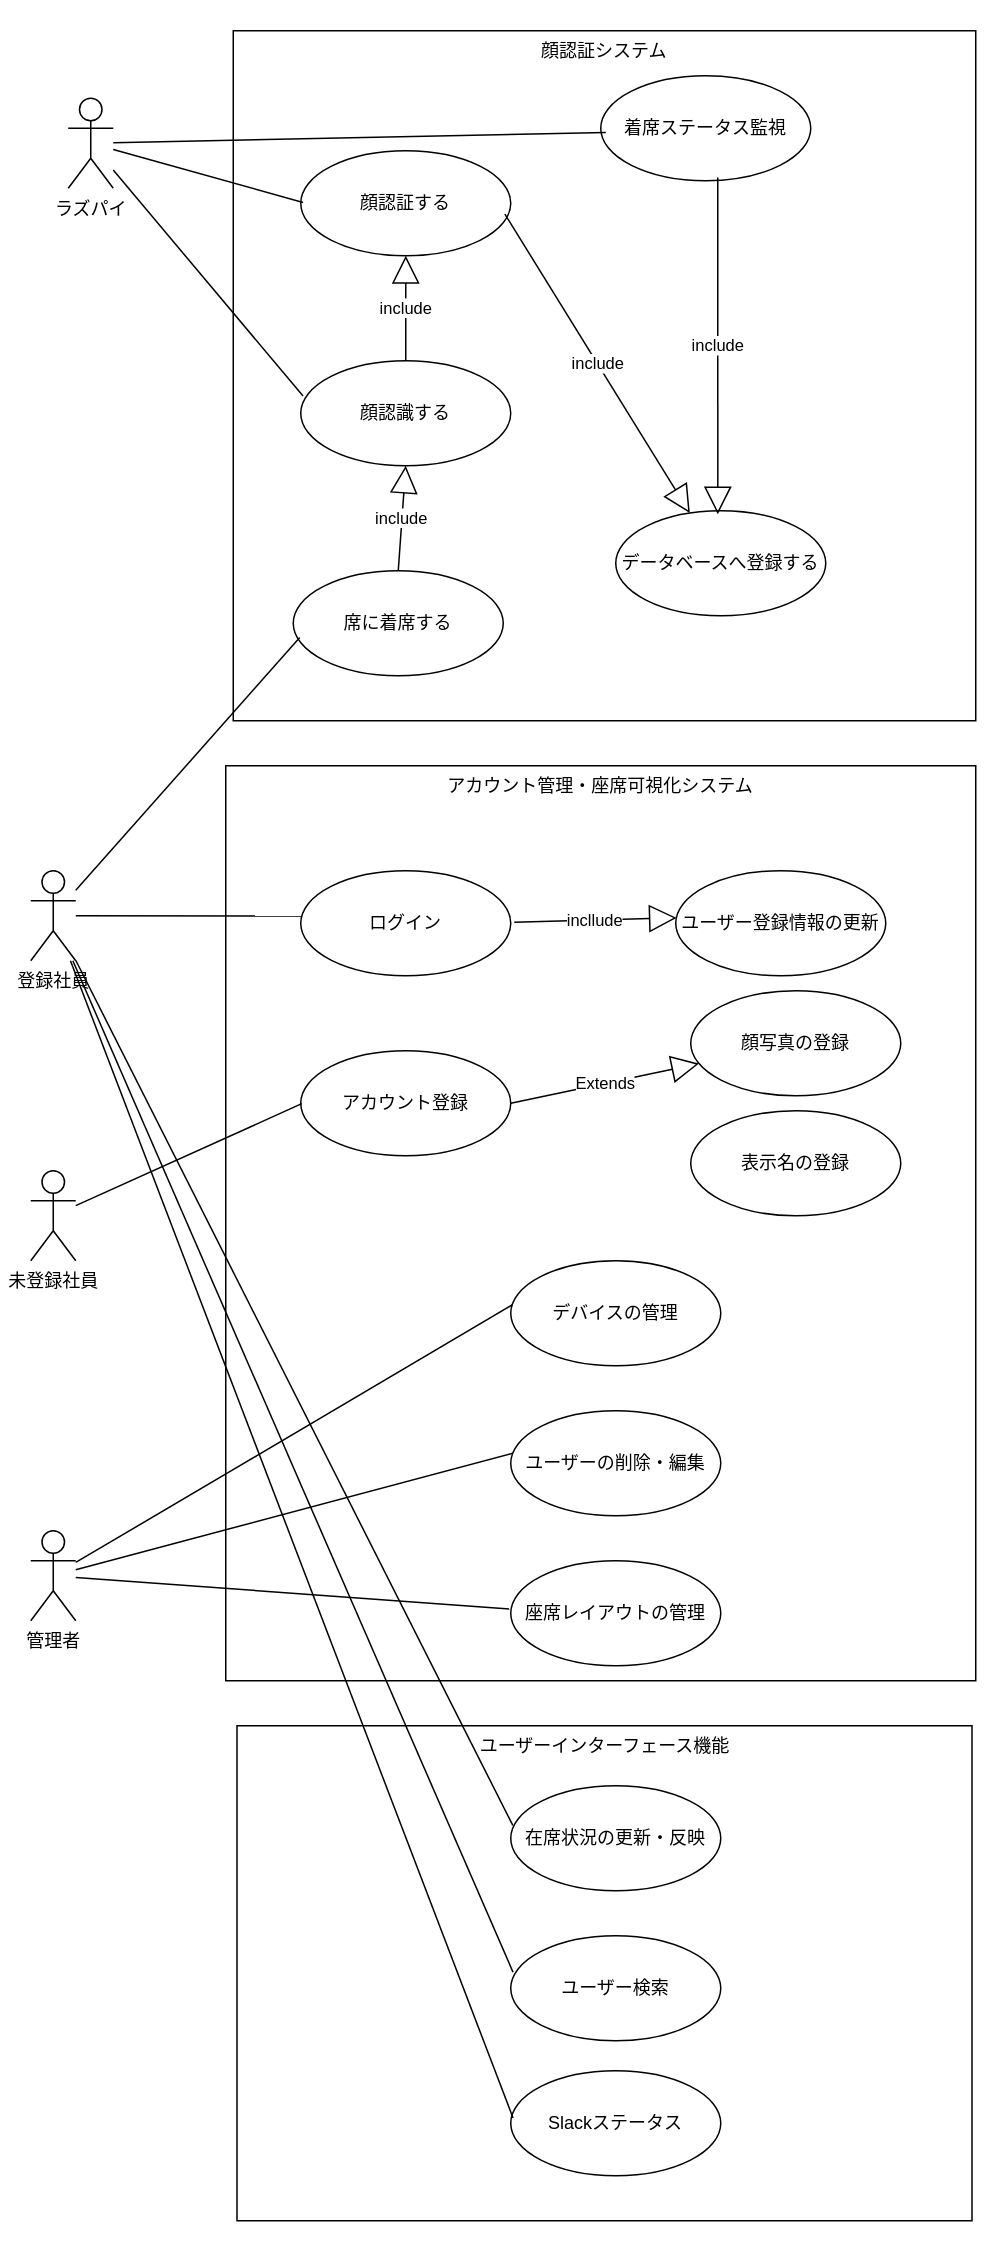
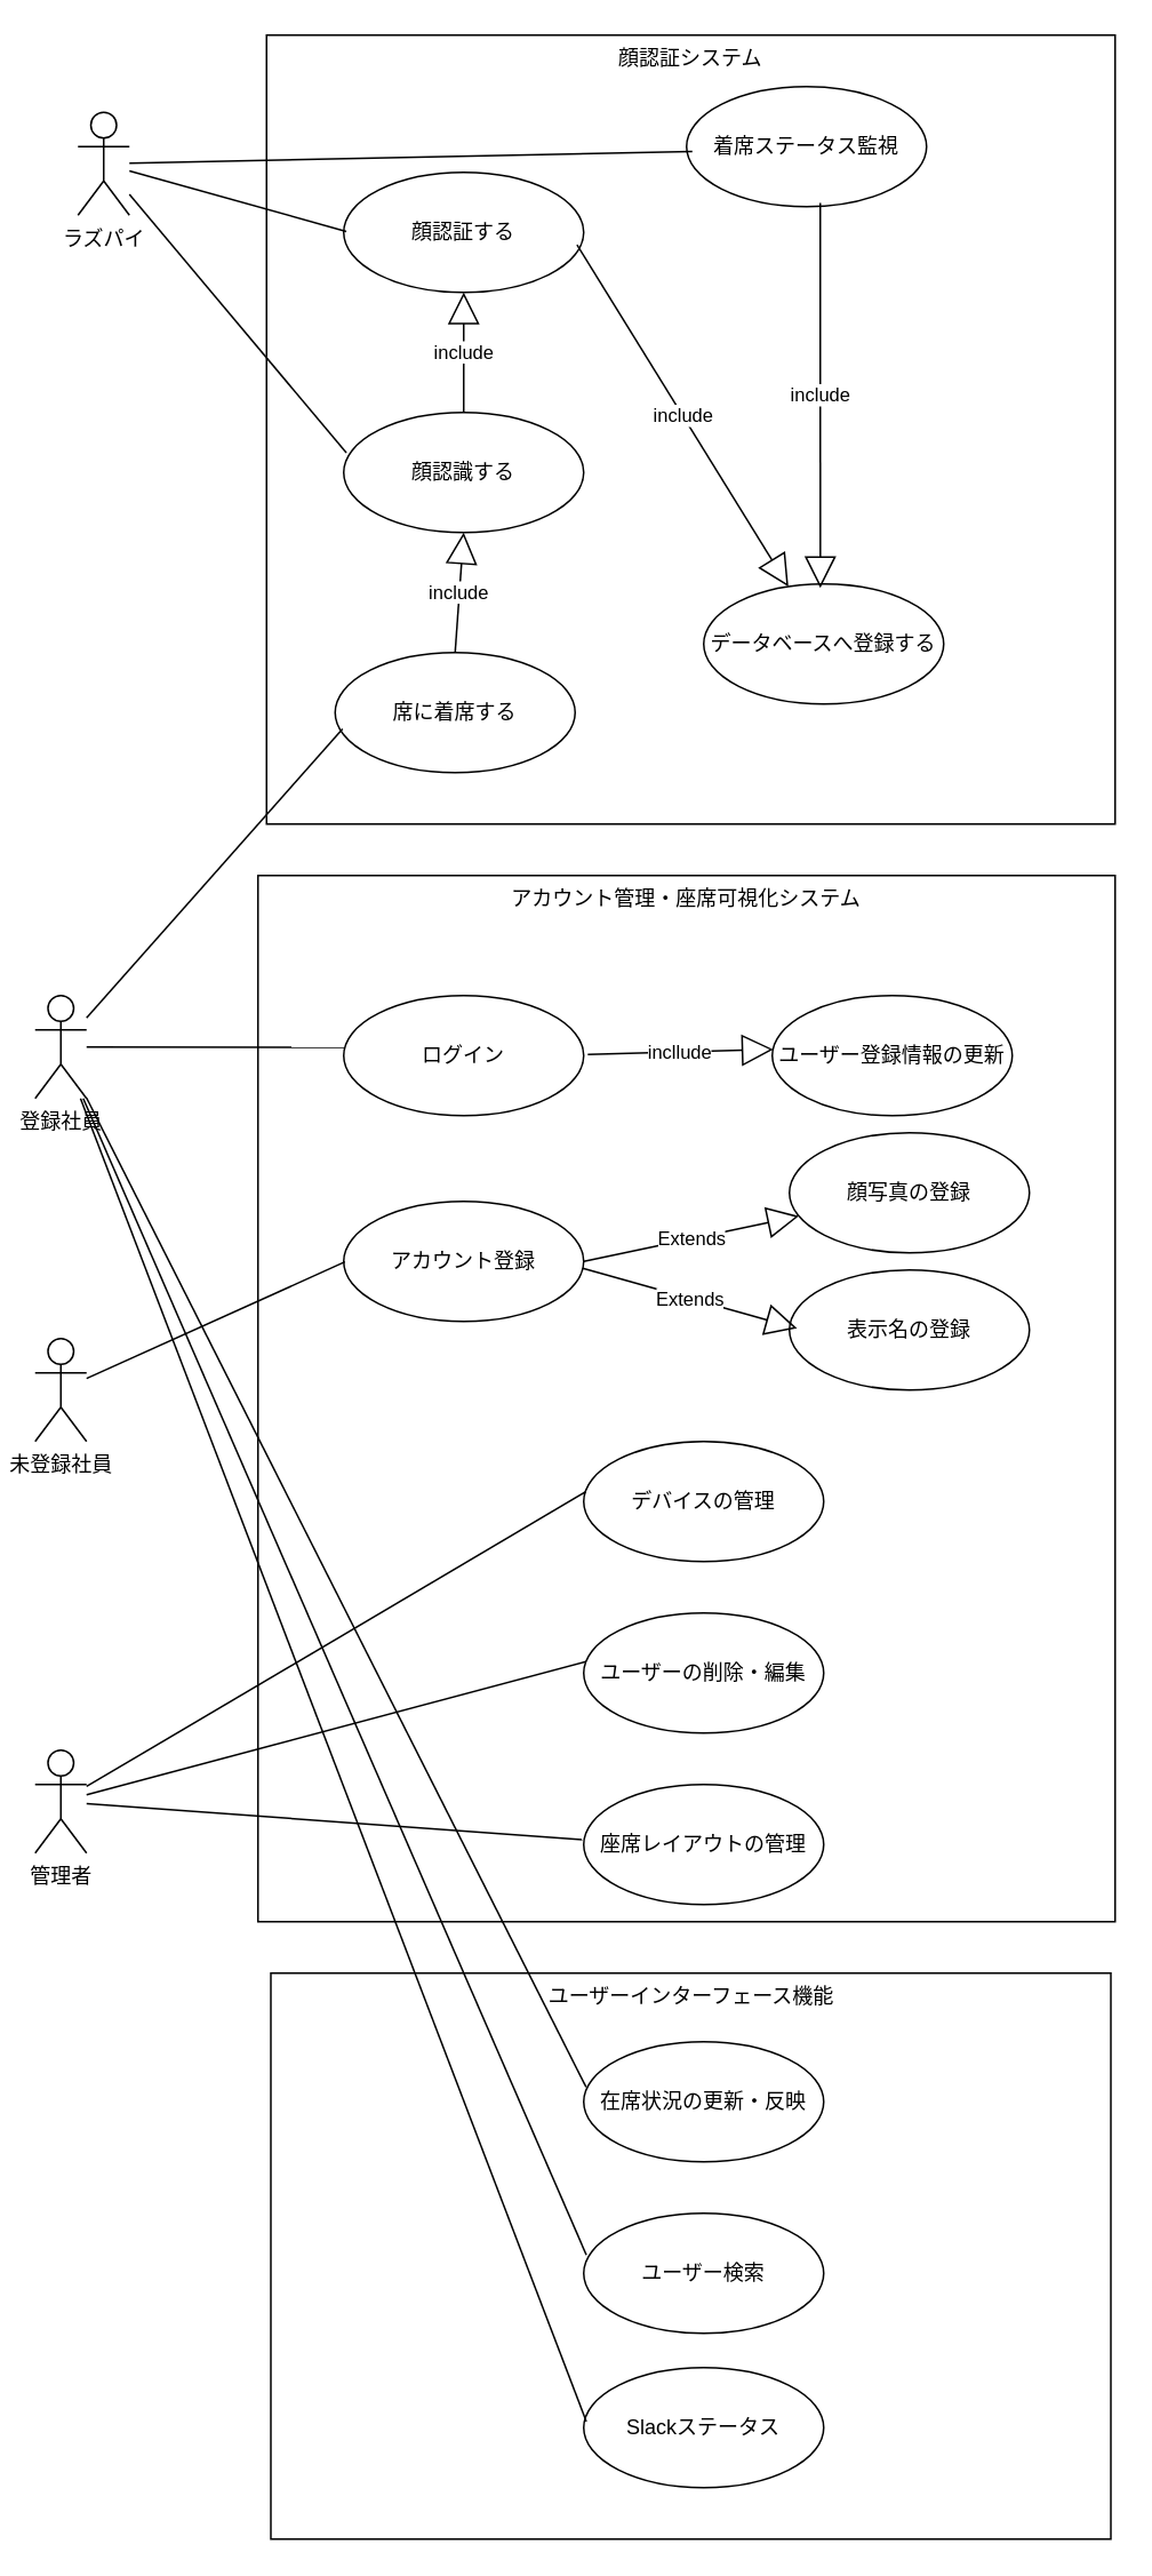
  <mxCell id="0" />
  <mxCell id="1" parent="0" />
  <mxCell id="2" value="顔認証システム" style="rounded=0;verticalAlign=top;labelBackgroundColor=none;whiteSpace=wrap;html=1;fillColor=none;" parent="1" vertex="1"><mxGeometry x="155" y="20" width="495" height="460" as="geometry" /></mxCell>
  <mxCell id="3" value="登録社員" style="shape=umlActor;verticalLabelPosition=bottom;verticalAlign=top;html=1;outlineConnect=0;" parent="1" vertex="1"><mxGeometry x="20" y="580" width="30" height="60" as="geometry" /></mxCell>
  <mxCell id="4" value="顔認識する" style="ellipse;whiteSpace=wrap;html=1;" parent="1" vertex="1"><mxGeometry x="200" y="240" width="140" height="70" as="geometry" /></mxCell>
  <mxCell id="5" value="顔認証する" style="ellipse;whiteSpace=wrap;html=1;" parent="1" vertex="1"><mxGeometry x="200" y="100" width="140" height="70" as="geometry" /></mxCell>
  <mxCell id="6" value="未登録社員" style="shape=umlActor;verticalLabelPosition=bottom;verticalAlign=top;html=1;outlineConnect=0;" parent="1" vertex="1"><mxGeometry x="20" y="780" width="30" height="60" as="geometry" /></mxCell>
  <mxCell id="7" value="データベースへ登録する" style="ellipse;whiteSpace=wrap;html=1;" parent="1" vertex="1"><mxGeometry x="410" y="340" width="140" height="70" as="geometry" /></mxCell>
  <mxCell id="8" value="席に着席する" style="ellipse;whiteSpace=wrap;html=1;" parent="1" vertex="1"><mxGeometry x="195" y="380" width="140" height="70" as="geometry" /></mxCell>
  <mxCell id="9" value="include" style="endArrow=block;endSize=16;endFill=0;html=1;exitX=0.5;exitY=0;exitDx=0;exitDy=0;entryX=0.5;entryY=1;entryDx=0;entryDy=0;" parent="1" source="8" target="4" edge="1"><mxGeometry width="160" relative="1" as="geometry"><mxPoint x="200" y="320" as="sourcePoint" /><mxPoint x="360" y="320" as="targetPoint" /></mxGeometry></mxCell>
  <mxCell id="10" value="include" style="endArrow=block;endSize=16;endFill=0;html=1;exitX=0.5;exitY=0;exitDx=0;exitDy=0;entryX=0.5;entryY=1;entryDx=0;entryDy=0;" parent="1" source="4" target="5" edge="1"><mxGeometry width="160" relative="1" as="geometry"><mxPoint x="230" y="340" as="sourcePoint" /><mxPoint x="272" y="281" as="targetPoint" /></mxGeometry></mxCell>
  <mxCell id="11" value="着席ステータス監視" style="ellipse;whiteSpace=wrap;html=1;" parent="1" vertex="1"><mxGeometry x="400" y="50" width="140" height="70" as="geometry" /></mxCell>
  <mxCell id="12" value="アカウント管理・座席可視化システム" style="rounded=0;verticalAlign=top;labelBackgroundColor=none;whiteSpace=wrap;html=1;fillColor=none;" parent="1" vertex="1"><mxGeometry x="150" y="510" width="500" height="610" as="geometry" /></mxCell>
  <mxCell id="13" value="アカウント登録" style="ellipse;whiteSpace=wrap;html=1;" parent="1" vertex="1"><mxGeometry x="200" y="700" width="140" height="70" as="geometry" /></mxCell>
  <mxCell id="14" value="ログイン" style="ellipse;whiteSpace=wrap;html=1;" parent="1" vertex="1"><mxGeometry x="200" y="580" width="140" height="70" as="geometry" /></mxCell>
  <mxCell id="15" value="顔写真の登録" style="ellipse;whiteSpace=wrap;html=1;" parent="1" vertex="1"><mxGeometry x="460" y="660" width="140" height="70" as="geometry" /></mxCell>
  <mxCell id="16" value="表示名の登録" style="ellipse;whiteSpace=wrap;html=1;" parent="1" vertex="1"><mxGeometry x="460" y="740" width="140" height="70" as="geometry" /></mxCell>
  <mxCell id="17" value="管理者" style="shape=umlActor;verticalLabelPosition=bottom;verticalAlign=top;html=1;outlineConnect=0;" parent="1" vertex="1"><mxGeometry x="20" y="1020" width="30" height="60" as="geometry" /></mxCell>
  <mxCell id="18" value="Extends" style="endArrow=block;endSize=16;endFill=0;html=1;exitX=1;exitY=0.5;exitDx=0;exitDy=0;" parent="1" source="13" target="15" edge="1"><mxGeometry width="160" relative="1" as="geometry"><mxPoint x="220" y="640" as="sourcePoint" /><mxPoint x="380" y="640" as="targetPoint" /></mxGeometry></mxCell>
+ <mxCell id="19" value="Extends" style="endArrow=block;endSize=16;endFill=0;html=1;exitX=0.996;exitY=0.557;exitDx=0;exitDy=0;entryX=0.032;entryY=0.486;entryDx=0;entryDy=0;entryPerimeter=0;exitPerimeter=0;" parent="1" source="13" target="16" edge="1"><mxGeometry width="160" relative="1" as="geometry"><mxPoint x="340" y="655" as="sourcePoint" /><mxPoint x="453" y="695" as="targetPoint" /></mxGeometry></mxCell>
  <mxCell id="20" value="ユーザー登録情報の更新" style="ellipse;whiteSpace=wrap;html=1;" parent="1" vertex="1"><mxGeometry x="450" y="580" width="140" height="70" as="geometry" /></mxCell>
  <mxCell id="21" value="" style="endArrow=none;html=1;entryX=0.031;entryY=0.636;entryDx=0;entryDy=0;entryPerimeter=0;" parent="1" source="3" target="8" edge="1"><mxGeometry width="50" height="50" relative="1" as="geometry"><mxPoint x="410" y="320" as="sourcePoint" /><mxPoint x="460" y="270" as="targetPoint" /></mxGeometry></mxCell>
  <mxCell id="22" value="デバイスの管理" style="ellipse;whiteSpace=wrap;html=1;" parent="1" vertex="1"><mxGeometry x="340" y="840" width="140" height="70" as="geometry" /></mxCell>
  <mxCell id="23" value="include" style="endArrow=block;endSize=16;endFill=0;html=1;exitX=0.972;exitY=0.603;exitDx=0;exitDy=0;exitPerimeter=0;" parent="1" target="7" edge="1" source="5"><mxGeometry width="160" relative="1" as="geometry"><mxPoint x="340" y="31" as="sourcePoint" /><mxPoint x="280" y="63" as="targetPoint" /></mxGeometry></mxCell>
  <mxCell id="24" value="ユーザーの削除・編集" style="ellipse;whiteSpace=wrap;html=1;" parent="1" vertex="1"><mxGeometry x="340" y="940" width="140" height="70" as="geometry" /></mxCell>
  <mxCell id="25" value="incllude" style="endArrow=block;endSize=16;endFill=0;html=1;exitX=1.017;exitY=0.49;exitDx=0;exitDy=0;entryX=0.005;entryY=0.449;entryDx=0;entryDy=0;entryPerimeter=0;exitPerimeter=0;" parent="1" source="14" target="20" edge="1"><mxGeometry width="160" relative="1" as="geometry"><mxPoint x="275" y="685" as="sourcePoint" /><mxPoint x="380" y="830" as="targetPoint" /></mxGeometry></mxCell>
  <mxCell id="26" value="" style="endArrow=none;html=1;entryX=0.005;entryY=0.432;entryDx=0;entryDy=0;entryPerimeter=0;" parent="1" source="3" target="14" edge="1"><mxGeometry width="50" height="50" relative="1" as="geometry"><mxPoint x="50" y="440" as="sourcePoint" /><mxPoint x="212" y="300" as="targetPoint" /></mxGeometry></mxCell>
  <mxCell id="27" value="" style="endArrow=none;html=1;entryX=0.005;entryY=0.504;entryDx=0;entryDy=0;entryPerimeter=0;" parent="1" source="6" target="13" edge="1"><mxGeometry width="50" height="50" relative="1" as="geometry"><mxPoint x="70" y="456" as="sourcePoint" /><mxPoint x="222" y="310" as="targetPoint" /></mxGeometry></mxCell>
  <mxCell id="28" value="ラズパイ" style="shape=umlActor;verticalLabelPosition=bottom;verticalAlign=top;html=1;outlineConnect=0;" parent="1" vertex="1"><mxGeometry x="45" y="65" width="30" height="60" as="geometry" /></mxCell>
  <mxCell id="29" value="" style="endArrow=none;html=1;entryX=0.024;entryY=0.54;entryDx=0;entryDy=0;entryPerimeter=0;" parent="1" source="28" target="11" edge="1"><mxGeometry width="50" height="50" relative="1" as="geometry"><mxPoint x="48" y="106" as="sourcePoint" /><mxPoint x="200" y="-40" as="targetPoint" /><Array as="points" /></mxGeometry></mxCell>
  <mxCell id="30" value="" style="endArrow=none;html=1;entryX=0.011;entryY=0.336;entryDx=0;entryDy=0;entryPerimeter=0;" parent="1" source="28" target="4" edge="1"><mxGeometry width="50" height="50" relative="1" as="geometry"><mxPoint x="70" y="-1" as="sourcePoint" /><mxPoint x="393" y="-22" as="targetPoint" /></mxGeometry></mxCell>
  <mxCell id="31" value="" style="endArrow=none;html=1;entryX=0.011;entryY=0.492;entryDx=0;entryDy=0;entryPerimeter=0;" parent="1" source="28" target="5" edge="1"><mxGeometry width="50" height="50" relative="1" as="geometry"><mxPoint x="60" y="-10" as="sourcePoint" /><mxPoint x="212" y="156" as="targetPoint" /></mxGeometry></mxCell>
  <mxCell id="32" value="" style="endArrow=none;html=1;entryX=0.008;entryY=0.419;entryDx=0;entryDy=0;entryPerimeter=0;" parent="1" source="17" target="22" edge="1"><mxGeometry width="50" height="50" relative="1" as="geometry"><mxPoint x="60" y="506" as="sourcePoint" /><mxPoint x="201" y="750" as="targetPoint" /></mxGeometry></mxCell>
  <mxCell id="33" value="" style="endArrow=none;html=1;entryX=0.01;entryY=0.405;entryDx=0;entryDy=0;entryPerimeter=0;" parent="1" source="17" target="24" edge="1"><mxGeometry width="50" height="50" relative="1" as="geometry"><mxPoint x="70" y="970" as="sourcePoint" /><mxPoint x="215" y="977" as="targetPoint" /></mxGeometry></mxCell>
  <mxCell id="34" value="include" style="endArrow=block;endSize=16;endFill=0;html=1;exitX=0.557;exitY=0.968;exitDx=0;exitDy=0;exitPerimeter=0;entryX=0.486;entryY=0.034;entryDx=0;entryDy=0;entryPerimeter=0;" parent="1" source="11" target="7" edge="1"><mxGeometry width="160" relative="1" as="geometry"><mxPoint x="350" y="41" as="sourcePoint" /><mxPoint x="422" y="80" as="targetPoint" /></mxGeometry></mxCell>
  <mxCell id="35" value="ユーザーインターフェース機能" style="rounded=0;verticalAlign=top;labelBackgroundColor=none;whiteSpace=wrap;html=1;fillColor=none;" vertex="1" parent="1"><mxGeometry x="157.5" y="1150" width="490" height="330" as="geometry" /></mxCell>
  <mxCell id="36" value="在席状況の更新・反映" style="ellipse;whiteSpace=wrap;html=1;" vertex="1" parent="1"><mxGeometry x="340" y="1190" width="140" height="70" as="geometry" /></mxCell>
  <mxCell id="37" value="ユーザー検索" style="ellipse;whiteSpace=wrap;html=1;" vertex="1" parent="1"><mxGeometry x="340" y="1290" width="140" height="70" as="geometry" /></mxCell>
  <mxCell id="38" value="座席レイアウトの管理" style="ellipse;whiteSpace=wrap;html=1;" vertex="1" parent="1"><mxGeometry x="340" y="1040" width="140" height="70" as="geometry" /></mxCell>
  <mxCell id="39" value="" style="endArrow=none;html=1;entryX=-0.006;entryY=0.46;entryDx=0;entryDy=0;entryPerimeter=0;" edge="1" parent="1" source="17" target="38"><mxGeometry width="50" height="50" relative="1" as="geometry"><mxPoint x="60" y="1056" as="sourcePoint" /><mxPoint x="351" y="978" as="targetPoint" /></mxGeometry></mxCell>
  <mxCell id="40" value="Slackステータス" style="ellipse;whiteSpace=wrap;html=1;" vertex="1" parent="1"><mxGeometry x="340" y="1380" width="140" height="70" as="geometry" /></mxCell>
  <mxCell id="41" value="" style="endArrow=none;html=1;entryX=0.01;entryY=0.378;entryDx=0;entryDy=0;entryPerimeter=0;" edge="1" parent="1" source="3" target="36"><mxGeometry width="50" height="50" relative="1" as="geometry"><mxPoint x="60" y="620" as="sourcePoint" /><mxPoint x="211" y="620" as="targetPoint" /></mxGeometry></mxCell>
  <mxCell id="42" value="" style="endArrow=none;html=1;entryX=0.011;entryY=0.347;entryDx=0;entryDy=0;entryPerimeter=0;" edge="1" parent="1" source="3" target="37"><mxGeometry width="50" height="50" relative="1" as="geometry"><mxPoint x="60" y="650" as="sourcePoint" /><mxPoint x="351" y="1226" as="targetPoint" /></mxGeometry></mxCell>
  <mxCell id="43" value="" style="endArrow=none;html=1;entryX=0.011;entryY=0.449;entryDx=0;entryDy=0;entryPerimeter=0;" edge="1" parent="1" source="3" target="40"><mxGeometry width="50" height="50" relative="1" as="geometry"><mxPoint x="58" y="650" as="sourcePoint" /><mxPoint x="352" y="1324" as="targetPoint" /></mxGeometry></mxCell>
